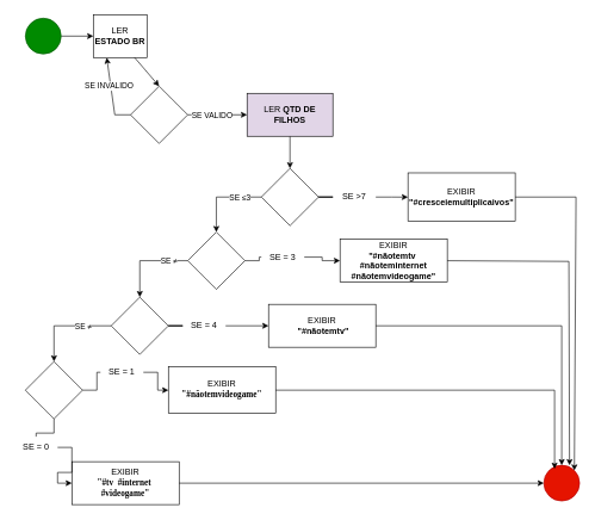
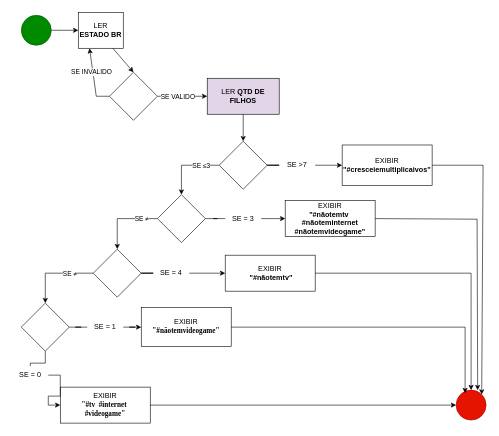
  <mxCell id="0" />
  <mxCell id="1" parent="0" />
  <mxCell id="2" value="" style="edgeStyle=orthogonalEdgeStyle;rounded=0;orthogonalLoop=1;jettySize=auto;html=1;entryX=0;entryY=0.5;entryDx=0;entryDy=0;" parent="1" source="3" target="4" edge="1"><mxGeometry relative="1" as="geometry" /></mxCell>
  <mxCell id="3" value="" style="ellipse;whiteSpace=wrap;html=1;aspect=fixed;fillColor=#008a00;fontColor=#ffffff;strokeColor=#005700;" parent="1" vertex="1"><mxGeometry x="35" y="25" width="50" height="50" as="geometry" /></mxCell>
  <mxCell id="4" value="LER &lt;b&gt;ESTADO BR&lt;/b&gt;" style="whiteSpace=wrap;html=1;" parent="1" vertex="1"><mxGeometry x="130" y="20" width="75" height="60" as="geometry" /></mxCell>
  <mxCell id="5" value="" style="edgeStyle=orthogonalEdgeStyle;rounded=0;orthogonalLoop=1;jettySize=auto;html=1;" parent="1" source="6" target="10" edge="1"><mxGeometry relative="1" as="geometry" /></mxCell>
  <mxCell id="6" value="LER &lt;b&gt;QTD DE FILHOS&lt;/b&gt;" style="whiteSpace=wrap;html=1;fillColor=#e1d5e7;" parent="1" vertex="1"><mxGeometry x="345" y="130" width="120" height="60" as="geometry" /></mxCell>
  <mxCell id="7" value="" style="edgeStyle=orthogonalEdgeStyle;rounded=0;orthogonalLoop=1;jettySize=auto;html=1;startArrow=none;" parent="1" source="24" target="11" edge="1"><mxGeometry relative="1" as="geometry" /></mxCell>
  <mxCell id="8" value="" style="edgeStyle=orthogonalEdgeStyle;rounded=0;orthogonalLoop=1;jettySize=auto;html=1;entryX=0.5;entryY=0;entryDx=0;entryDy=0;" parent="1" source="10" target="20" edge="1"><mxGeometry relative="1" as="geometry" /></mxCell>
  <mxCell id="9" value="SE ≤3" style="edgeLabel;html=1;align=center;verticalAlign=middle;resizable=0;points=[];" parent="8" vertex="1" connectable="0"><mxGeometry x="-0.116" y="-1" relative="1" as="geometry"><mxPoint x="19" y="1" as="offset" /></mxGeometry></mxCell>
  <mxCell id="10" value="" style="rhombus;whiteSpace=wrap;html=1;" parent="1" vertex="1"><mxGeometry x="365" y="235" width="80" height="80" as="geometry" /></mxCell>
  <mxCell id="11" value="EXIBIR&lt;br&gt;&lt;b&gt;&quot;#cresceiemultiplicaivos&quot;&lt;/b&gt;" style="whiteSpace=wrap;html=1;" parent="1" vertex="1"><mxGeometry x="570" y="241.25" width="150" height="67.5" as="geometry" /></mxCell>
  <mxCell id="12" value="EXIBIR&lt;br&gt;&lt;b&gt;&quot;#nãotemtv&amp;nbsp; #nãoteminternet #nãotemvideogame&quot;&lt;/b&gt;" style="whiteSpace=wrap;html=1;" parent="1" vertex="1"><mxGeometry x="475" y="334" width="150" height="60" as="geometry" /></mxCell>
  <mxCell id="13" value="EXIBIR&lt;br&gt;&lt;b&gt;&amp;nbsp;&quot;#nãotemtv&quot;&lt;/b&gt;" style="whiteSpace=wrap;html=1;" parent="1" vertex="1"><mxGeometry x="375" y="425" width="150" height="60" as="geometry" /></mxCell>
  <mxCell id="14" value="&lt;br&gt;EXIBIR&lt;br&gt;&lt;p style=&quot;box-sizing: border-box; font-family: &amp;quot;Exo 2&amp;quot;, Barlow; margin-top: 0px; margin-bottom: 1rem;&quot;&gt;&lt;b&gt;&quot;#nãotemvideogame&quot;&lt;/b&gt;&lt;br&gt;&lt;/p&gt;" style="whiteSpace=wrap;html=1;align=center;" parent="1" vertex="1"><mxGeometry x="235" y="512.5" width="150" height="65" as="geometry" /></mxCell>
  <mxCell id="15" value="" style="ellipse;whiteSpace=wrap;html=1;aspect=fixed;fillColor=#e51400;fontColor=#ffffff;strokeColor=#B20000;" parent="1" vertex="1"><mxGeometry x="760" y="650" width="50" height="50" as="geometry" /></mxCell>
  <mxCell id="16" value="&lt;br&gt;EXIBIR&lt;br&gt;&lt;p style=&quot;box-sizing: border-box; font-family: &amp;quot;Exo 2&amp;quot;, Barlow; margin-top: 0px; margin-bottom: 1rem;&quot;&gt;&lt;b&gt;&quot;#tv&amp;nbsp; #internet&amp;nbsp; #videogame&quot;&lt;/b&gt;&lt;br&gt;&lt;/p&gt;" style="whiteSpace=wrap;html=1;align=center;" parent="1" vertex="1"><mxGeometry x="100" y="645" width="150" height="60" as="geometry" /></mxCell>
  <mxCell id="17" value="" style="edgeStyle=orthogonalEdgeStyle;rounded=0;orthogonalLoop=1;jettySize=auto;html=1;startArrow=none;" parent="1" source="22" target="12" edge="1"><mxGeometry relative="1" as="geometry" /></mxCell>
  <mxCell id="18" value="" style="edgeStyle=orthogonalEdgeStyle;rounded=0;orthogonalLoop=1;jettySize=auto;html=1;entryX=0.5;entryY=0;entryDx=0;entryDy=0;" parent="1" source="20" target="28" edge="1"><mxGeometry relative="1" as="geometry" /></mxCell>
  <mxCell id="19" value="SE&amp;nbsp;≠" style="edgeLabel;html=1;align=center;verticalAlign=middle;resizable=0;points=[];" parent="18" vertex="1" connectable="0"><mxGeometry x="-0.274" y="-1" relative="1" as="geometry"><mxPoint x="16" y="1" as="offset" /></mxGeometry></mxCell>
  <mxCell id="20" value="" style="rhombus;whiteSpace=wrap;html=1;" parent="1" vertex="1"><mxGeometry x="262" y="324" width="80" height="80" as="geometry" /></mxCell>
  <mxCell id="21" value="" style="edgeStyle=orthogonalEdgeStyle;rounded=0;orthogonalLoop=1;jettySize=auto;html=1;endArrow=none;" parent="1" source="20" target="22" edge="1"><mxGeometry relative="1" as="geometry"><mxPoint x="342" y="364" as="sourcePoint" /><mxPoint x="419" y="364" as="targetPoint" /></mxGeometry></mxCell>
- <mxCell id="22" value="SE = 3" style="text;strokeColor=none;align=center;fillColor=none;html=1;verticalAlign=middle;whiteSpace=wrap;rounded=0;" parent="1" vertex="1"><mxGeometry x="365" y="344" width="60" height="30" as="geometry" /></mxCell>
+ <mxCell id="22" value="SE = 3" style="text;strokeColor=none;align=center;fillColor=none;html=1;verticalAlign=middle;whiteSpace=wrap;rounded=0;" parent="1" vertex="1"><mxGeometry x="375" y="349" width="60" height="30" as="geometry" /></mxCell>
  <mxCell id="23" value="" style="edgeStyle=orthogonalEdgeStyle;rounded=0;orthogonalLoop=1;jettySize=auto;html=1;endArrow=none;" parent="1" source="10" target="24" edge="1"><mxGeometry relative="1" as="geometry"><mxPoint x="445" y="275" as="sourcePoint" /><mxPoint x="570" y="275.1" as="targetPoint" /></mxGeometry></mxCell>
  <mxCell id="24" value="SE &amp;gt;7" style="text;strokeColor=none;align=center;fillColor=none;html=1;verticalAlign=middle;whiteSpace=wrap;rounded=0;" parent="1" vertex="1"><mxGeometry x="465" y="260" width="60" height="30" as="geometry" /></mxCell>
  <mxCell id="25" value="" style="edgeStyle=orthogonalEdgeStyle;rounded=0;orthogonalLoop=1;jettySize=auto;html=1;startArrow=none;" parent="1" source="30" target="13" edge="1"><mxGeometry relative="1" as="geometry" /></mxCell>
  <mxCell id="26" value="" style="edgeStyle=orthogonalEdgeStyle;rounded=0;orthogonalLoop=1;jettySize=auto;html=1;entryX=0.5;entryY=0;entryDx=0;entryDy=0;" parent="1" source="28" target="33" edge="1"><mxGeometry relative="1" as="geometry" /></mxCell>
  <mxCell id="27" value="SE&amp;nbsp;≠" style="edgeLabel;html=1;align=center;verticalAlign=middle;resizable=0;points=[];" parent="26" vertex="1" connectable="0"><mxGeometry x="0.069" y="1" relative="1" as="geometry"><mxPoint x="29" y="-1" as="offset" /></mxGeometry></mxCell>
  <mxCell id="28" value="" style="rhombus;whiteSpace=wrap;html=1;" parent="1" vertex="1"><mxGeometry x="155" y="415" width="80" height="80" as="geometry" /></mxCell>
  <mxCell id="29" value="" style="edgeStyle=orthogonalEdgeStyle;rounded=0;orthogonalLoop=1;jettySize=auto;html=1;endArrow=none;" parent="1" source="28" target="30" edge="1"><mxGeometry relative="1" as="geometry"><mxPoint x="235" y="455" as="sourcePoint" /><mxPoint x="330" y="455" as="targetPoint" /></mxGeometry></mxCell>
  <mxCell id="30" value="SE = 4" style="text;strokeColor=none;align=center;fillColor=none;html=1;verticalAlign=middle;whiteSpace=wrap;rounded=0;" parent="1" vertex="1"><mxGeometry x="255" y="440" width="60" height="30" as="geometry" /></mxCell>
  <mxCell id="31" value="" style="edgeStyle=orthogonalEdgeStyle;rounded=0;orthogonalLoop=1;jettySize=auto;html=1;startArrow=none;" parent="1" source="35" target="14" edge="1"><mxGeometry relative="1" as="geometry" /></mxCell>
  <mxCell id="32" value="" style="edgeStyle=orthogonalEdgeStyle;rounded=0;orthogonalLoop=1;jettySize=auto;html=1;entryX=0;entryY=0.5;entryDx=0;entryDy=0;startArrow=none;" parent="1" source="37" target="16" edge="1"><mxGeometry relative="1" as="geometry" /></mxCell>
  <mxCell id="33" value="" style="rhombus;whiteSpace=wrap;html=1;" parent="1" vertex="1"><mxGeometry x="35" y="505" width="80" height="80" as="geometry" /></mxCell>
  <mxCell id="34" value="" style="edgeStyle=orthogonalEdgeStyle;rounded=0;orthogonalLoop=1;jettySize=auto;html=1;endArrow=none;" parent="1" source="33" target="35" edge="1"><mxGeometry relative="1" as="geometry"><mxPoint x="115" y="545" as="sourcePoint" /><mxPoint x="235" y="545" as="targetPoint" /></mxGeometry></mxCell>
- <mxCell id="35" value="SE = 1" style="text;strokeColor=none;align=center;fillColor=none;html=1;verticalAlign=middle;whiteSpace=wrap;rounded=0;" parent="1" vertex="1"><mxGeometry x="140" y="505" width="60" height="30" as="geometry" /></mxCell>
+ <mxCell id="35" value="SE = 1" style="text;strokeColor=none;align=center;fillColor=none;html=1;verticalAlign=middle;whiteSpace=wrap;rounded=0;" parent="1" vertex="1"><mxGeometry x="145" y="530" width="60" height="30" as="geometry" /></mxCell>
  <mxCell id="36" value="" style="edgeStyle=orthogonalEdgeStyle;rounded=0;orthogonalLoop=1;jettySize=auto;html=1;entryX=0.5;entryY=0;entryDx=0;entryDy=0;endArrow=none;" parent="1" source="33" target="37" edge="1"><mxGeometry relative="1" as="geometry"><mxPoint x="75" y="585" as="sourcePoint" /><mxPoint x="100" y="735" as="targetPoint" /></mxGeometry></mxCell>
  <mxCell id="37" value="SE = 0" style="text;strokeColor=none;align=center;fillColor=none;html=1;verticalAlign=middle;whiteSpace=wrap;rounded=0;" parent="1" vertex="1"><mxGeometry x="20" y="610" width="60" height="30" as="geometry" /></mxCell>
  <mxCell id="38" value="" style="endArrow=classic;html=1;rounded=0;exitX=1;exitY=0.5;exitDx=0;exitDy=0;entryX=1;entryY=0;entryDx=0;entryDy=0;" parent="1" source="11" target="15" edge="1"><mxGeometry width="50" height="50" relative="1" as="geometry"><mxPoint x="395" y="455" as="sourcePoint" /><mxPoint x="445" y="405" as="targetPoint" /><Array as="points"><mxPoint x="805" y="275" /></Array></mxGeometry></mxCell>
  <mxCell id="39" value="" style="endArrow=classic;html=1;rounded=0;exitX=1;exitY=0.5;exitDx=0;exitDy=0;entryX=0.719;entryY=0.001;entryDx=0;entryDy=0;entryPerimeter=0;" parent="1" source="12" target="15" edge="1"><mxGeometry width="50" height="50" relative="1" as="geometry"><mxPoint x="395" y="455" as="sourcePoint" /><mxPoint x="795" y="625" as="targetPoint" /><Array as="points"><mxPoint x="795" y="365" /></Array></mxGeometry></mxCell>
  <mxCell id="40" value="" style="endArrow=classic;html=1;rounded=0;exitX=1;exitY=0.5;exitDx=0;exitDy=0;entryX=0.5;entryY=0;entryDx=0;entryDy=0;" parent="1" source="13" target="15" edge="1"><mxGeometry width="50" height="50" relative="1" as="geometry"><mxPoint x="395" y="455" as="sourcePoint" /><mxPoint x="445" y="405" as="targetPoint" /><Array as="points"><mxPoint x="785" y="455" /></Array></mxGeometry></mxCell>
  <mxCell id="41" value="" style="endArrow=classic;html=1;rounded=0;exitX=1;exitY=0.5;exitDx=0;exitDy=0;" parent="1" source="14" edge="1"><mxGeometry width="50" height="50" relative="1" as="geometry"><mxPoint x="395" y="455" as="sourcePoint" /><mxPoint x="775" y="655" as="targetPoint" /><Array as="points"><mxPoint x="775" y="545" /></Array></mxGeometry></mxCell>
  <mxCell id="42" value="" style="endArrow=classic;html=1;rounded=0;exitX=1;exitY=0.5;exitDx=0;exitDy=0;entryX=0;entryY=0.5;entryDx=0;entryDy=0;" parent="1" source="16" target="15" edge="1"><mxGeometry width="50" height="50" relative="1" as="geometry"><mxPoint x="395" y="455" as="sourcePoint" /><mxPoint x="615" y="675" as="targetPoint" /></mxGeometry></mxCell>
  <mxCell id="43" value="" style="edgeStyle=orthogonalEdgeStyle;rounded=0;orthogonalLoop=1;jettySize=auto;html=1;" edge="1" parent="1" source="45" target="6"><mxGeometry relative="1" as="geometry" /></mxCell>
  <mxCell id="44" value="SE VALIDO" style="edgeLabel;html=1;align=center;verticalAlign=middle;resizable=0;points=[];" vertex="1" connectable="0" parent="43"><mxGeometry x="-0.652" y="1" relative="1" as="geometry"><mxPoint x="19" y="1" as="offset" /></mxGeometry></mxCell>
  <mxCell id="45" value="" style="rhombus;whiteSpace=wrap;html=1;" vertex="1" parent="1"><mxGeometry x="182" y="120" width="80" height="80" as="geometry" /></mxCell>
  <mxCell id="46" value="" style="endArrow=classic;html=1;rounded=0;exitX=0;exitY=0.5;exitDx=0;exitDy=0;entryX=0.25;entryY=1;entryDx=0;entryDy=0;" edge="1" parent="1" source="45" target="4"><mxGeometry width="50" height="50" relative="1" as="geometry"><mxPoint x="275" y="205" as="sourcePoint" /><mxPoint x="325" y="155" as="targetPoint" /><Array as="points"><mxPoint x="160" y="160" /></Array></mxGeometry></mxCell>
  <mxCell id="47" value="SE INVALIDO" style="edgeLabel;html=1;align=center;verticalAlign=middle;resizable=0;points=[];" vertex="1" connectable="0" parent="46"><mxGeometry x="-0.095" relative="1" as="geometry"><mxPoint x="-5" y="-16" as="offset" /></mxGeometry></mxCell>
  <mxCell id="48" value="" style="endArrow=classic;html=1;rounded=0;exitX=0.769;exitY=0.999;exitDx=0;exitDy=0;entryX=0.5;entryY=0;entryDx=0;entryDy=0;exitPerimeter=0;" edge="1" parent="1" source="4" target="45"><mxGeometry width="50" height="50" relative="1" as="geometry"><mxPoint x="275" y="205" as="sourcePoint" /><mxPoint x="325" y="155" as="targetPoint" /></mxGeometry></mxCell>
